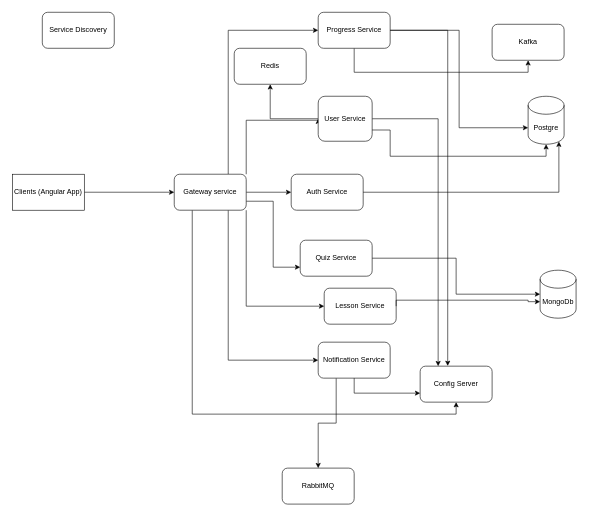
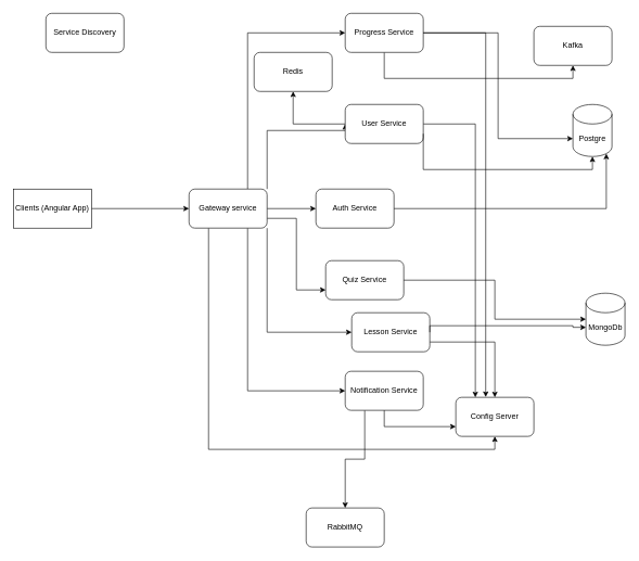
  <mxCell id="0" />
  <mxCell id="1" parent="0" />
  <mxCell id="2" style="edgeStyle=orthogonalEdgeStyle;rounded=0;orthogonalLoop=1;jettySize=auto;html=1;entryX=0;entryY=0.5;entryDx=0;entryDy=0;" edge="1" parent="1" source="9" target="10"><mxGeometry relative="1" as="geometry" /></mxCell>
  <mxCell id="3" style="edgeStyle=orthogonalEdgeStyle;rounded=0;orthogonalLoop=1;jettySize=auto;html=1;exitX=1;exitY=0;exitDx=0;exitDy=0;entryX=0;entryY=0.5;entryDx=0;entryDy=0;" edge="1" parent="1" source="9" target="15"><mxGeometry relative="1" as="geometry"><Array as="points"><mxPoint x="410" y="200" /><mxPoint x="530" y="200" /></Array></mxGeometry></mxCell>
  <mxCell id="4" style="edgeStyle=orthogonalEdgeStyle;rounded=0;orthogonalLoop=1;jettySize=auto;html=1;exitX=0.75;exitY=0;exitDx=0;exitDy=0;entryX=0;entryY=0.5;entryDx=0;entryDy=0;" edge="1" parent="1" source="9" target="12"><mxGeometry relative="1" as="geometry" /></mxCell>
  <mxCell id="5" style="edgeStyle=orthogonalEdgeStyle;rounded=0;orthogonalLoop=1;jettySize=auto;html=1;exitX=0.75;exitY=1;exitDx=0;exitDy=0;entryX=0;entryY=0.5;entryDx=0;entryDy=0;" edge="1" parent="1" source="9" target="20"><mxGeometry relative="1" as="geometry" /></mxCell>
  <mxCell id="6" style="edgeStyle=orthogonalEdgeStyle;rounded=0;orthogonalLoop=1;jettySize=auto;html=1;exitX=1;exitY=1;exitDx=0;exitDy=0;entryX=0;entryY=0.5;entryDx=0;entryDy=0;" edge="1" parent="1" source="9" target="17"><mxGeometry relative="1" as="geometry" /></mxCell>
  <mxCell id="7" style="edgeStyle=orthogonalEdgeStyle;rounded=0;orthogonalLoop=1;jettySize=auto;html=1;exitX=0.25;exitY=1;exitDx=0;exitDy=0;entryX=0.5;entryY=1;entryDx=0;entryDy=0;" edge="1" parent="1" source="9" target="18"><mxGeometry relative="1" as="geometry" /></mxCell>
  <mxCell id="8" style="edgeStyle=orthogonalEdgeStyle;rounded=0;orthogonalLoop=1;jettySize=auto;html=1;exitX=1;exitY=0.75;exitDx=0;exitDy=0;entryX=0;entryY=0.75;entryDx=0;entryDy=0;" edge="1" parent="1" source="9" target="33"><mxGeometry relative="1" as="geometry" /></mxCell>
  <mxCell id="9" value="Gateway service" style="rounded=1;whiteSpace=wrap;html=1;" vertex="1" parent="1"><mxGeometry x="290" y="290" width="120" height="60" as="geometry" /></mxCell>
  <mxCell id="10" value="Auth Service" style="rounded=1;whiteSpace=wrap;html=1;" vertex="1" parent="1"><mxGeometry x="485" y="290" width="120" height="60" as="geometry" /></mxCell>
  <mxCell id="11" style="edgeStyle=orthogonalEdgeStyle;rounded=0;orthogonalLoop=1;jettySize=auto;html=1;exitX=0.5;exitY=1;exitDx=0;exitDy=0;entryX=0.5;entryY=1;entryDx=0;entryDy=0;" edge="1" parent="1" source="12" target="35"><mxGeometry relative="1" as="geometry" /></mxCell>
  <mxCell id="12" value="Progress Service" style="rounded=1;whiteSpace=wrap;html=1;" vertex="1" parent="1"><mxGeometry x="530" y="20" width="120" height="60" as="geometry" /></mxCell>
  <mxCell id="13" style="edgeStyle=orthogonalEdgeStyle;rounded=0;orthogonalLoop=1;jettySize=auto;html=1;exitX=1;exitY=0.5;exitDx=0;exitDy=0;entryX=0.25;entryY=0;entryDx=0;entryDy=0;" edge="1" parent="1" source="15" target="18"><mxGeometry relative="1" as="geometry" /></mxCell>
  <mxCell id="14" value="" style="edgeStyle=orthogonalEdgeStyle;rounded=0;orthogonalLoop=1;jettySize=auto;html=1;" edge="1" parent="1" source="15" target="36"><mxGeometry relative="1" as="geometry" /></mxCell>
- <mxCell id="15" value="User Service" style="rounded=1;whiteSpace=wrap;html=1;" vertex="1" parent="1"><mxGeometry x="530" y="160" width="90" height="75" as="geometry" /></mxCell>
+ <mxCell id="15" value="User Service" style="rounded=1;whiteSpace=wrap;html=1;" vertex="1" parent="1"><mxGeometry x="530" y="160" width="120" height="60" as="geometry" /></mxCell>
+ <mxCell id="16" style="edgeStyle=orthogonalEdgeStyle;rounded=0;orthogonalLoop=1;jettySize=auto;html=1;exitX=1;exitY=0.75;exitDx=0;exitDy=0;entryX=0.5;entryY=0;entryDx=0;entryDy=0;" edge="1" parent="1" source="17" target="18"><mxGeometry relative="1" as="geometry" /></mxCell>
  <mxCell id="17" value="Lesson Service" style="rounded=1;whiteSpace=wrap;html=1;" vertex="1" parent="1"><mxGeometry x="540" y="480" width="120" height="60" as="geometry" /></mxCell>
  <mxCell id="18" value="Config Server" style="rounded=1;whiteSpace=wrap;html=1;" vertex="1" parent="1"><mxGeometry x="700" y="610" width="120" height="60" as="geometry" /></mxCell>
  <mxCell id="19" style="edgeStyle=orthogonalEdgeStyle;rounded=0;orthogonalLoop=1;jettySize=auto;html=1;exitX=0.25;exitY=1;exitDx=0;exitDy=0;" edge="1" parent="1" source="20" target="32"><mxGeometry relative="1" as="geometry"><mxPoint x="530" y="810" as="targetPoint" /></mxGeometry></mxCell>
  <mxCell id="20" value="Notification Service" style="rounded=1;whiteSpace=wrap;html=1;" vertex="1" parent="1"><mxGeometry x="530" y="570" width="120" height="60" as="geometry" /></mxCell>
  <mxCell id="21" value="Service Discovery" style="rounded=1;whiteSpace=wrap;html=1;" vertex="1" parent="1"><mxGeometry x="70" y="20" width="120" height="60" as="geometry" /></mxCell>
  <mxCell id="22" style="edgeStyle=orthogonalEdgeStyle;rounded=0;orthogonalLoop=1;jettySize=auto;html=1;exitX=0.5;exitY=1;exitDx=0;exitDy=0;entryX=0;entryY=0.75;entryDx=0;entryDy=0;" edge="1" parent="1" source="20" target="18"><mxGeometry relative="1" as="geometry" /></mxCell>
  <mxCell id="23" style="edgeStyle=orthogonalEdgeStyle;rounded=0;orthogonalLoop=1;jettySize=auto;html=1;entryX=0.383;entryY=-0.008;entryDx=0;entryDy=0;entryPerimeter=0;" edge="1" parent="1" source="12" target="18"><mxGeometry relative="1" as="geometry" /></mxCell>
  <mxCell id="24" style="edgeStyle=orthogonalEdgeStyle;rounded=0;orthogonalLoop=1;jettySize=auto;html=1;exitX=1;exitY=0.5;exitDx=0;exitDy=0;entryX=0;entryY=0.5;entryDx=0;entryDy=0;" edge="1" parent="1" source="25" target="9"><mxGeometry relative="1" as="geometry" /></mxCell>
  <mxCell id="25" value="Clients (Angular App)" style="rounded=0;whiteSpace=wrap;html=1;" vertex="1" parent="1"><mxGeometry x="20" y="290" width="120" height="60" as="geometry" /></mxCell>
  <mxCell id="26" value="Postgre" style="shape=cylinder3;whiteSpace=wrap;html=1;boundedLbl=1;backgroundOutline=1;size=15;" vertex="1" parent="1"><mxGeometry x="880" y="160" width="60" height="80" as="geometry" /></mxCell>
  <mxCell id="27" style="edgeStyle=orthogonalEdgeStyle;rounded=0;orthogonalLoop=1;jettySize=auto;html=1;exitX=1;exitY=0.5;exitDx=0;exitDy=0;entryX=0;entryY=0;entryDx=0;entryDy=52.5;entryPerimeter=0;" edge="1" parent="1" source="12" target="26"><mxGeometry relative="1" as="geometry" /></mxCell>
  <mxCell id="28" style="edgeStyle=orthogonalEdgeStyle;rounded=0;orthogonalLoop=1;jettySize=auto;html=1;exitX=1;exitY=0.75;exitDx=0;exitDy=0;entryX=0.5;entryY=1;entryDx=0;entryDy=0;entryPerimeter=0;" edge="1" parent="1" source="15" target="26"><mxGeometry relative="1" as="geometry"><Array as="points"><mxPoint x="650" y="260" /><mxPoint x="910" y="260" /></Array></mxGeometry></mxCell>
  <mxCell id="29" style="edgeStyle=orthogonalEdgeStyle;rounded=0;orthogonalLoop=1;jettySize=auto;html=1;exitX=1;exitY=0.5;exitDx=0;exitDy=0;entryX=0.855;entryY=1;entryDx=0;entryDy=-4.35;entryPerimeter=0;" edge="1" parent="1" source="10" target="26"><mxGeometry relative="1" as="geometry" /></mxCell>
  <mxCell id="30" value="MongoDb" style="shape=cylinder3;whiteSpace=wrap;html=1;boundedLbl=1;backgroundOutline=1;size=15;" vertex="1" parent="1"><mxGeometry x="900" y="450" width="60" height="80" as="geometry" /></mxCell>
  <mxCell id="31" style="edgeStyle=orthogonalEdgeStyle;rounded=0;orthogonalLoop=1;jettySize=auto;html=1;entryX=0;entryY=0;entryDx=0;entryDy=52.5;entryPerimeter=0;" edge="1" parent="1" target="30"><mxGeometry relative="1" as="geometry"><mxPoint x="660" y="510" as="sourcePoint" /><Array as="points"><mxPoint x="660" y="500" /><mxPoint x="880" y="500" /><mxPoint x="880" y="502" /></Array></mxGeometry></mxCell>
  <mxCell id="32" value="RabbitMQ" style="rounded=1;whiteSpace=wrap;html=1;" vertex="1" parent="1"><mxGeometry x="470" y="780" width="120" height="60" as="geometry" /></mxCell>
  <mxCell id="33" value="Quiz Service" style="rounded=1;whiteSpace=wrap;html=1;" vertex="1" parent="1"><mxGeometry x="500" y="400" width="120" height="60" as="geometry" /></mxCell>
  <mxCell id="34" style="edgeStyle=orthogonalEdgeStyle;rounded=0;orthogonalLoop=1;jettySize=auto;html=1;exitX=1;exitY=0.5;exitDx=0;exitDy=0;entryX=0;entryY=0.5;entryDx=0;entryDy=0;entryPerimeter=0;" edge="1" parent="1" source="33" target="30"><mxGeometry relative="1" as="geometry" /></mxCell>
  <mxCell id="35" value="Kafka" style="rounded=1;whiteSpace=wrap;html=1;" vertex="1" parent="1"><mxGeometry x="820" y="40" width="120" height="60" as="geometry" /></mxCell>
  <mxCell id="36" value="Redis" style="whiteSpace=wrap;html=1;rounded=1;" vertex="1" parent="1"><mxGeometry x="390" y="80" width="120" height="60" as="geometry" /></mxCell>
